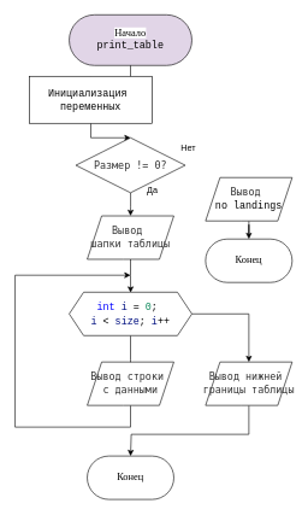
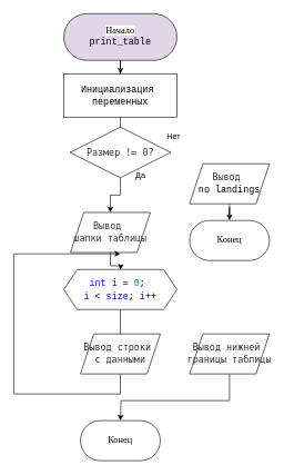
  <mxCell id="0" />
  <mxCell id="1" parent="0" />
  <mxCell id="2" style="edgeStyle=orthogonalEdgeStyle;rounded=0;orthogonalLoop=1;jettySize=auto;html=1;" parent="1" source="22" target="5" edge="1"><mxGeometry relative="1" as="geometry" /></mxCell>
  <mxCell id="3" value="&lt;font style=&quot;background-color: light-dark(#ffffff, var(--ge-dark-color, #121212));&quot;&gt;Начало&lt;/font&gt;&lt;div&gt;&lt;div style=&quot;font-family: Consolas, &amp;quot;Courier New&amp;quot;, monospace; line-height: 19px; white-space: pre;&quot;&gt;&lt;span&gt;&lt;font style=&quot;color: rgb(0, 0, 0);&quot;&gt;print_table&lt;/font&gt;&lt;/span&gt;&lt;/div&gt;&lt;/div&gt;" style="rounded=1;whiteSpace=wrap;html=1;arcSize=50;fontFamily=Consolas;fontSize=14;fillColor=#e1d5e7;" parent="1" vertex="1"><mxGeometry x="95" y="20" width="170" height="70" as="geometry" /></mxCell>
  <mxCell id="4" value="" style="edgeStyle=orthogonalEdgeStyle;rounded=0;orthogonalLoop=1;jettySize=auto;html=1;" parent="1" source="5" target="7" edge="1"><mxGeometry relative="1" as="geometry" /></mxCell>
  <mxCell id="5" value="&lt;div style=&quot;line-height: 19px; white-space: pre;&quot;&gt;&lt;div style=&quot;line-height: 19px;&quot;&gt;&lt;div style=&quot;line-height: 19px;&quot;&gt;&lt;span style=&quot;color: rgb(51, 51, 51); white-space-collapse: collapse;&quot;&gt;&lt;font face=&quot;Consolas, Monaco, Andale Mono, Ubuntu Mono, monospace&quot; style=&quot;&quot;&gt;Размер != 0?&lt;/font&gt;&lt;/span&gt;&lt;/div&gt;&lt;/div&gt;&lt;/div&gt;" style="rhombus;whiteSpace=wrap;html=1;rounded=1;strokeColor=default;align=center;verticalAlign=middle;arcSize=0;fontFamily=Consolas;fontSize=14;fontColor=default;fillColor=default;" parent="1" vertex="1"><mxGeometry x="104.25" y="190" width="151.5" height="76" as="geometry" /></mxCell>
  <mxCell id="6" style="edgeStyle=orthogonalEdgeStyle;rounded=0;orthogonalLoop=1;jettySize=auto;html=1;" parent="1" source="7" edge="1"><mxGeometry relative="1" as="geometry"><mxPoint x="180.1" y="404.05" as="targetPoint" /></mxGeometry></mxCell>
- <mxCell id="7" value="&lt;span style=&quot;color: rgb(51, 51, 51); text-wrap-mode: nowrap;&quot;&gt;&lt;font face=&quot;Consolas, Monaco, Andale Mono, Ubuntu Mono, monospace&quot; style=&quot;&quot;&gt;Вывод&amp;nbsp;&lt;/font&gt;&lt;/span&gt;&lt;div&gt;&lt;span style=&quot;color: rgb(51, 51, 51); text-wrap-mode: nowrap;&quot;&gt;&lt;font face=&quot;Consolas, Monaco, Andale Mono, Ubuntu Mono, monospace&quot; style=&quot;&quot;&gt;шапки таблицы&lt;/font&gt;&lt;/span&gt;&lt;/div&gt;" style="shape=parallelogram;perimeter=parallelogramPerimeter;whiteSpace=wrap;html=1;fixedSize=1;fontSize=14;fontFamily=Consolas;rounded=1;arcSize=0;" parent="1" vertex="1"><mxGeometry x="120" y="298" width="120" height="60" as="geometry" /></mxCell>
+ <mxCell id="7" value="&lt;span style=&quot;color: rgb(51, 51, 51); text-wrap-mode: nowrap;&quot;&gt;&lt;font face=&quot;Consolas, Monaco, Andale Mono, Ubuntu Mono, monospace&quot; style=&quot;&quot;&gt;Вывод&amp;nbsp;&lt;/font&gt;&lt;/span&gt;&lt;div&gt;&lt;span style=&quot;color: rgb(51, 51, 51); text-wrap-mode: nowrap;&quot;&gt;&lt;font face=&quot;Consolas, Monaco, Andale Mono, Ubuntu Mono, monospace&quot; style=&quot;&quot;&gt;шапки таблицы&lt;/font&gt;&lt;/span&gt;&lt;/div&gt;" style="shape=parallelogram;perimeter=parallelogramPerimeter;whiteSpace=wrap;html=1;fixedSize=1;fontSize=14;fontFamily=Consolas;rounded=1;arcSize=0;" parent="1" vertex="1"><mxGeometry x="105" y="318" width="120" height="60" as="geometry" /></mxCell>
  <mxCell id="8" value="" style="edgeStyle=orthogonalEdgeStyle;rounded=0;orthogonalLoop=1;jettySize=auto;html=1;entryX=0.5;entryY=0;entryDx=0;entryDy=0;" parent="1" source="10" target="9" edge="1"><mxGeometry relative="1" as="geometry"><mxPoint x="350" y="240" as="targetPoint" /><mxPoint x="256" y="218" as="sourcePoint" /></mxGeometry></mxCell>
  <mxCell id="9" value="Конец" style="whiteSpace=wrap;html=1;fontSize=14;fontFamily=Consolas;rounded=1;arcSize=50;" parent="1" vertex="1"><mxGeometry x="284" y="330" width="120" height="60" as="geometry" /></mxCell>
  <mxCell id="10" value="&lt;span style=&quot;color: rgb(51, 51, 51); text-wrap-mode: nowrap;&quot;&gt;&lt;font face=&quot;Consolas, Monaco, Andale Mono, Ubuntu Mono, monospace&quot; style=&quot;&quot;&gt;Вывод&amp;nbsp;&lt;/font&gt;&lt;/span&gt;&lt;div&gt;&lt;div style=&quot;font-family: Consolas, &amp;quot;Courier New&amp;quot;, monospace; line-height: 19px; white-space: pre;&quot;&gt;&lt;span&gt;&lt;font style=&quot;color: rgb(0, 0, 0);&quot;&gt;no landings&lt;/font&gt;&lt;/span&gt;&lt;/div&gt;&lt;/div&gt;" style="shape=parallelogram;perimeter=parallelogramPerimeter;whiteSpace=wrap;html=1;fixedSize=1;fontSize=14;fontFamily=Consolas;rounded=1;arcSize=0;" parent="1" vertex="1"><mxGeometry x="284" y="245" width="120" height="60" as="geometry" /></mxCell>
  <mxCell id="11" style="edgeStyle=orthogonalEdgeStyle;rounded=0;orthogonalLoop=1;jettySize=auto;html=1;" parent="1" source="20" edge="1"><mxGeometry relative="1" as="geometry"><mxPoint x="180.1" y="479.95" as="sourcePoint" /><mxPoint x="180" y="530" as="targetPoint" /></mxGeometry></mxCell>
  <mxCell id="12" style="edgeStyle=orthogonalEdgeStyle;rounded=0;orthogonalLoop=1;jettySize=auto;html=1;" parent="1" source="13" edge="1"><mxGeometry relative="1" as="geometry"><Array as="points"><mxPoint x="180" y="590" /><mxPoint x="20" y="590" /></Array><mxPoint x="180" y="380" as="targetPoint" /></mxGeometry></mxCell>
  <mxCell id="13" value="&lt;span style=&quot;color: rgb(51, 51, 51); text-wrap-mode: nowrap;&quot;&gt;&lt;font face=&quot;Consolas, Monaco, Andale Mono, Ubuntu Mono, monospace&quot; style=&quot;&quot;&gt;Вывод строки&amp;nbsp;&lt;/font&gt;&lt;/span&gt;&lt;div&gt;&lt;span style=&quot;color: rgb(51, 51, 51); text-wrap-mode: nowrap;&quot;&gt;&lt;font face=&quot;Consolas, Monaco, Andale Mono, Ubuntu Mono, monospace&quot; style=&quot;&quot;&gt;с данными&lt;/font&gt;&lt;/span&gt;&lt;/div&gt;" style="shape=parallelogram;perimeter=parallelogramPerimeter;whiteSpace=wrap;html=1;fixedSize=1;fontSize=14;fontFamily=Consolas;rounded=1;arcSize=0;" parent="1" vertex="1"><mxGeometry x="120.01" y="500" width="120" height="60" as="geometry" /></mxCell>
  <mxCell id="14" style="edgeStyle=orthogonalEdgeStyle;rounded=0;orthogonalLoop=1;jettySize=auto;html=1;entryX=0.5;entryY=0;entryDx=0;entryDy=0;" parent="1" source="15" edge="1" target="16"><mxGeometry relative="1" as="geometry"><mxPoint x="180" y="650" as="targetPoint" /><Array as="points"><mxPoint x="344" y="600" /><mxPoint x="181" y="600" /></Array></mxGeometry></mxCell>
  <mxCell id="15" value="&lt;span style=&quot;color: rgb(51, 51, 51); text-wrap-mode: nowrap;&quot;&gt;&lt;font face=&quot;Consolas, Monaco, Andale Mono, Ubuntu Mono, monospace&quot; style=&quot;&quot;&gt;Вывод нижней&amp;nbsp;&lt;/font&gt;&lt;/span&gt;&lt;div&gt;&lt;span style=&quot;color: rgb(51, 51, 51); text-wrap-mode: nowrap;&quot;&gt;&lt;font face=&quot;Consolas, Monaco, Andale Mono, Ubuntu Mono, monospace&quot; style=&quot;&quot;&gt;границы таблицы&lt;/font&gt;&lt;/span&gt;&lt;/div&gt;" style="shape=parallelogram;perimeter=parallelogramPerimeter;whiteSpace=wrap;html=1;fixedSize=1;fontSize=14;fontFamily=Consolas;rounded=1;arcSize=0;" parent="1" vertex="1"><mxGeometry x="284" y="500" width="120" height="60" as="geometry" /></mxCell>
  <mxCell id="16" value="Конец" style="whiteSpace=wrap;html=1;fontSize=14;fontFamily=Consolas;rounded=1;arcSize=50;" parent="1" vertex="1"><mxGeometry x="120" y="630" width="120" height="60" as="geometry" /></mxCell>
  <mxCell id="17" value="Нет" style="text;html=1;align=center;verticalAlign=middle;resizable=0;points=[];autosize=1;strokeColor=none;fillColor=none;" parent="1" vertex="1"><mxGeometry x="240.01" y="190" width="40" height="30" as="geometry" /></mxCell>
  <mxCell id="18" value="Да" style="text;html=1;align=center;verticalAlign=middle;resizable=0;points=[];autosize=1;strokeColor=none;fillColor=none;" parent="1" vertex="1"><mxGeometry x="190" y="246.5" width="40" height="30" as="geometry" /></mxCell>
- <mxCell id="19" style="edgeStyle=orthogonalEdgeStyle;rounded=0;orthogonalLoop=1;jettySize=auto;html=1;entryX=0.5;entryY=0;entryDx=0;entryDy=0;" edge="1" parent="1" source="20" target="15"><mxGeometry relative="1" as="geometry" /></mxCell>
  <mxCell id="20" value="&lt;div style=&quot;background-color: rgb(255, 255, 255); font-family: Consolas, &amp;quot;Courier New&amp;quot;, monospace; font-size: 14px; line-height: 19px; white-space: pre;&quot;&gt;&lt;span style=&quot;color: rgb(0, 0, 255);&quot;&gt;int&lt;/span&gt; &lt;span style=&quot;color: rgb(0, 16, 128);&quot;&gt;i&lt;/span&gt; = &lt;span style=&quot;color: rgb(9, 134, 88);&quot;&gt;0&lt;/span&gt;; &lt;/div&gt;&lt;div style=&quot;background-color: rgb(255, 255, 255); font-family: Consolas, &amp;quot;Courier New&amp;quot;, monospace; font-size: 14px; line-height: 19px; white-space: pre;&quot;&gt;&lt;span style=&quot;color: rgb(0, 16, 128);&quot;&gt;i&lt;/span&gt; &amp;lt; &lt;span style=&quot;color: rgb(0, 16, 128);&quot;&gt;size&lt;/span&gt;; &lt;span style=&quot;color: rgb(0, 16, 128);&quot;&gt;i&lt;/span&gt;++&lt;/div&gt;" style="shape=hexagon;perimeter=hexagonPerimeter2;whiteSpace=wrap;html=1;fixedSize=1;" vertex="1" parent="1"><mxGeometry x="95.01" y="403.5" width="169.99" height="60" as="geometry" /></mxCell>
  <mxCell id="21" value="" style="edgeStyle=orthogonalEdgeStyle;rounded=0;orthogonalLoop=1;jettySize=auto;html=1;" edge="1" parent="1" source="3" target="22"><mxGeometry relative="1" as="geometry"><mxPoint x="180" y="90" as="sourcePoint" /><mxPoint x="180" y="180" as="targetPoint" /></mxGeometry></mxCell>
- <mxCell id="22" value="&lt;div style=&quot;font-family: Consolas, &amp;quot;Courier New&amp;quot;, monospace; white-space: pre;&quot;&gt;Инициализация &lt;/div&gt;&lt;div style=&quot;font-family: Consolas, &amp;quot;Courier New&amp;quot;, monospace; white-space: pre;&quot;&gt;переменных&lt;/div&gt;" style="whiteSpace=wrap;html=1;fontSize=14;fontFamily=Consolas;rounded=1;arcSize=0;" vertex="1" parent="1"><mxGeometry x="40.01" y="105" width="170" height="65" as="geometry" /></mxCell>
+ <mxCell id="22" value="&lt;div style=&quot;font-family: Consolas, &amp;quot;Courier New&amp;quot;, monospace; white-space: pre;&quot;&gt;Инициализация &lt;/div&gt;&lt;div style=&quot;font-family: Consolas, &amp;quot;Courier New&amp;quot;, monospace; white-space: pre;&quot;&gt;переменных&lt;/div&gt;" style="whiteSpace=wrap;html=1;fontSize=14;fontFamily=Consolas;rounded=1;arcSize=0;" vertex="1" parent="1"><mxGeometry x="95.01" y="110" width="170" height="65" as="geometry" /></mxCell>
